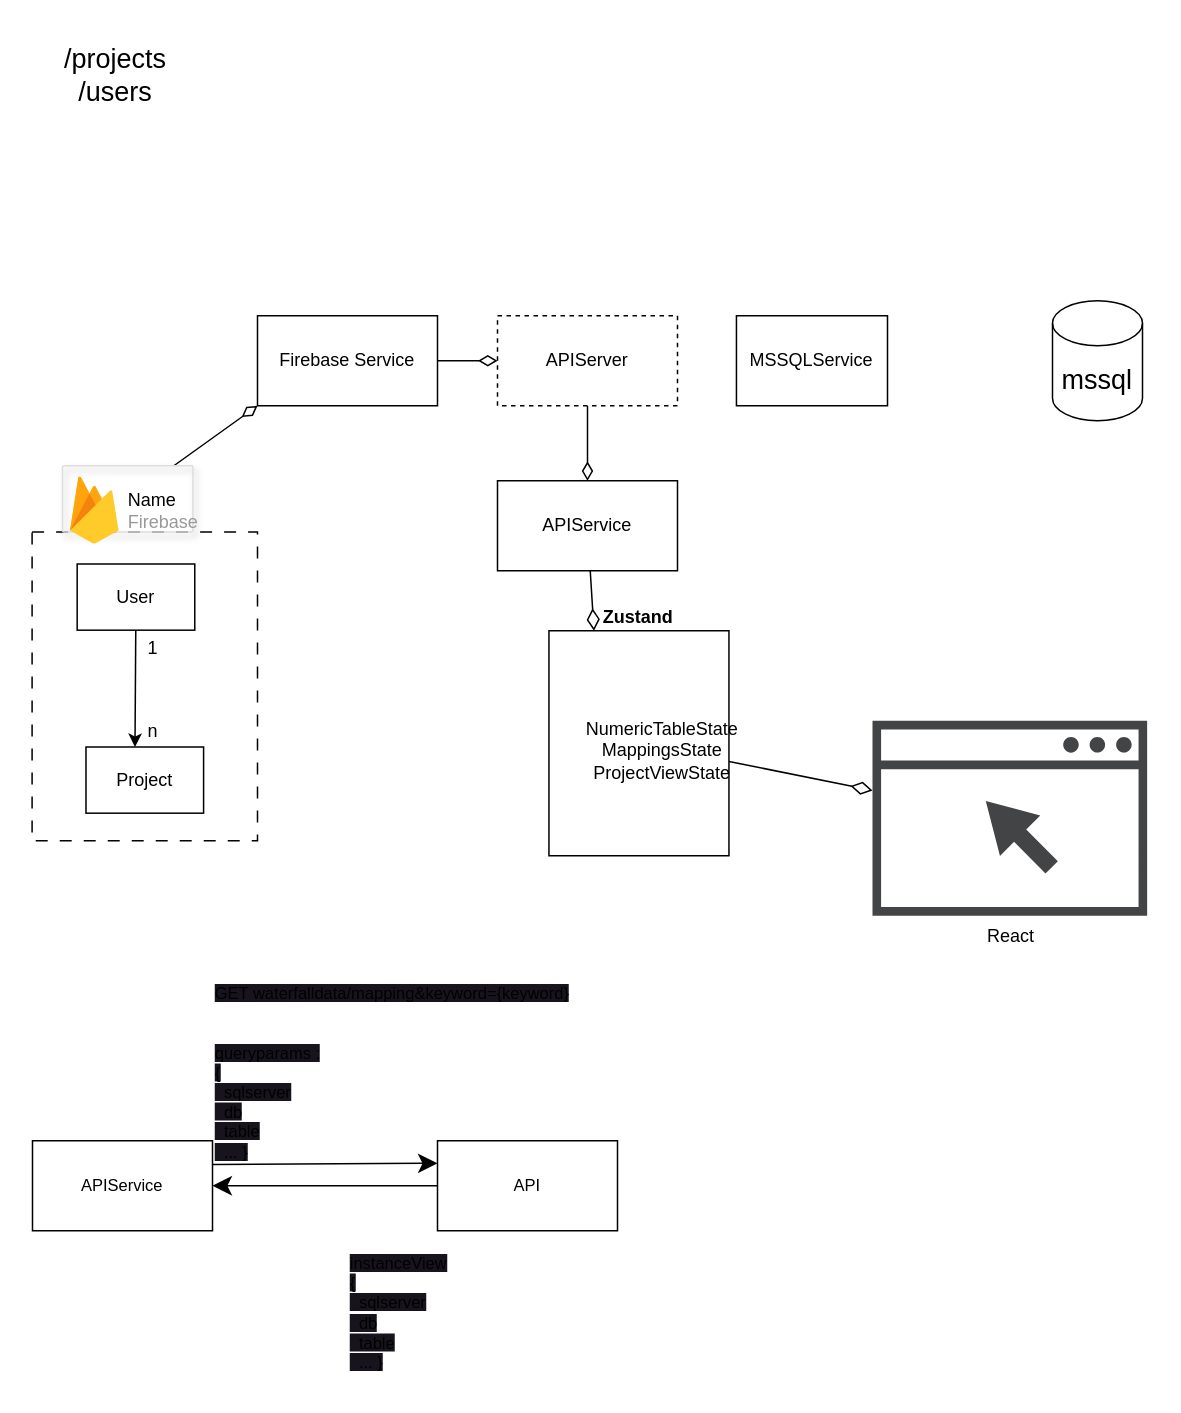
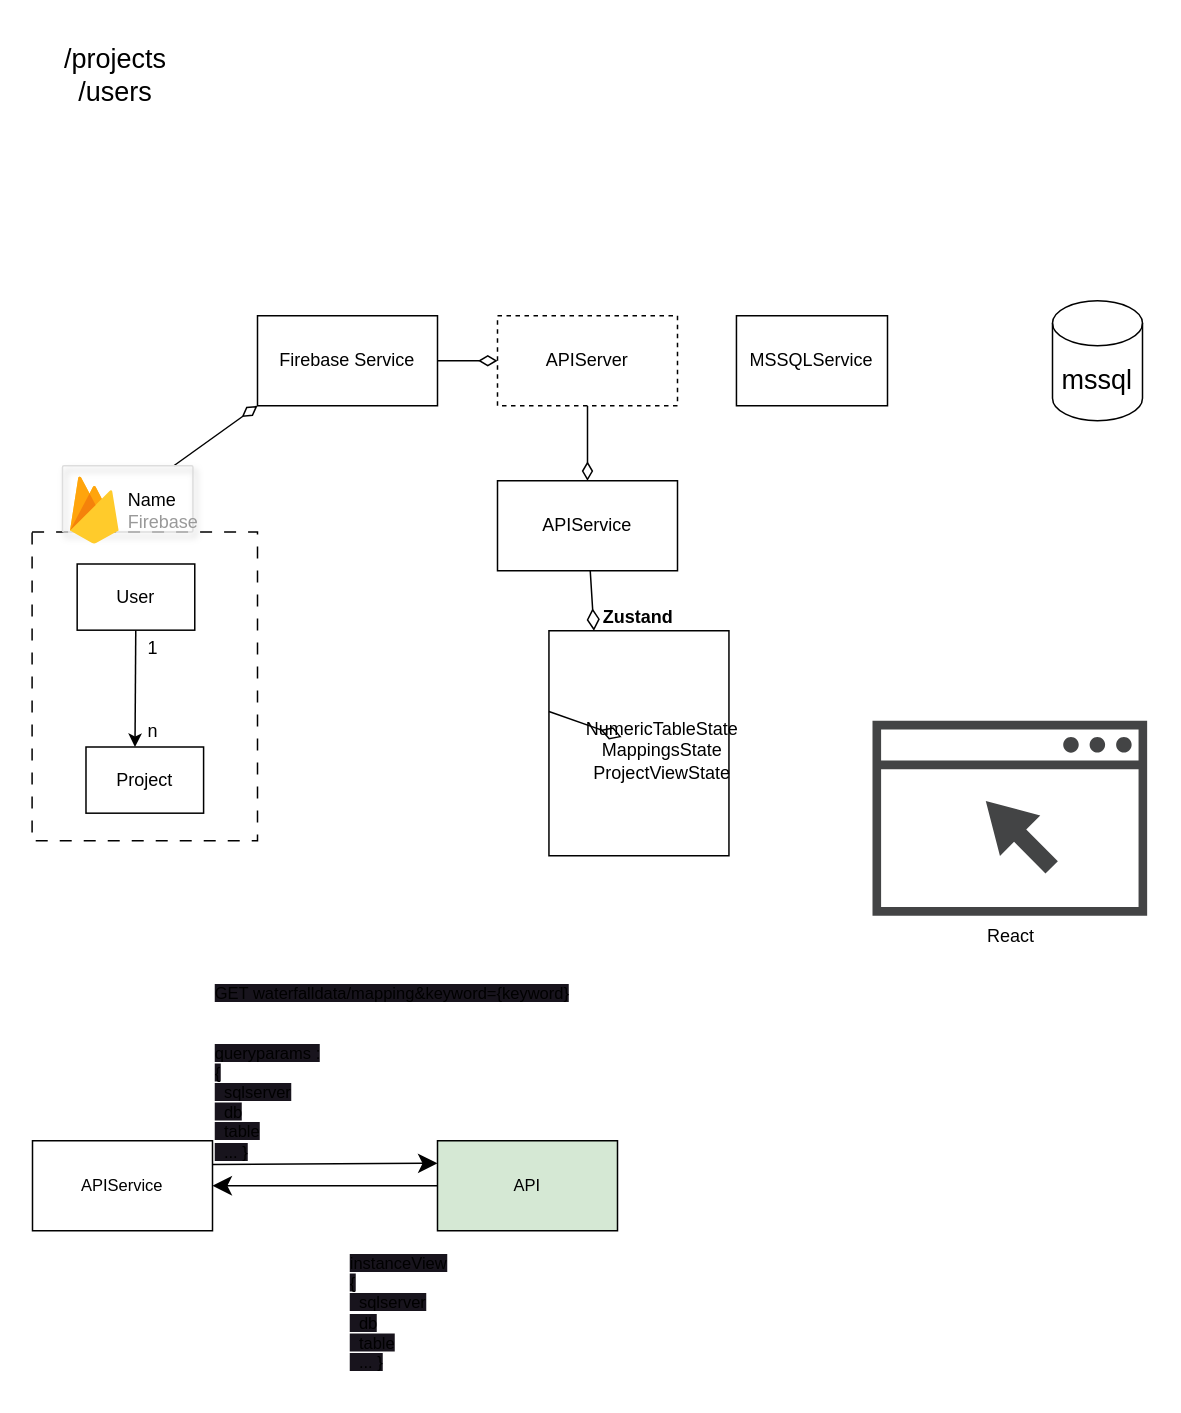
  <mxCell id="0" />
  <mxCell id="1" parent="0" />
  <mxCell id="2" value="/projects&lt;br style=&quot;font-size: 18px;&quot;&gt;/users" style="text;html=1;align=center;verticalAlign=middle;resizable=0;points=[];autosize=1;strokeColor=none;fillColor=none;fontSize=18;fontFamily=Helvetica;fontColor=default;" parent="1" vertex="1"><mxGeometry x="31" y="20" width="90" height="60" as="geometry" /></mxCell>
  <mxCell id="3" value="mssql" style="shape=cylinder3;whiteSpace=wrap;html=1;boundedLbl=1;backgroundOutline=1;size=15;strokeColor=default;fontFamily=Helvetica;fontSize=18;fontColor=default;fillColor=none;" parent="1" vertex="1"><mxGeometry x="701" y="200" width="60" height="80" as="geometry" /></mxCell>
  <mxCell id="4" value="NumericTableState&lt;br&gt;MappingsState&lt;br&gt;ProjectViewState" style="ellipse;whiteSpace=wrap;html=1;strokeColor=none;fontFamily=Helvetica;fontSize=12;fontColor=default;fillColor=none;" parent="1" vertex="1"><mxGeometry x="376" y="490" width="130" height="20" as="geometry" /></mxCell>
- <mxCell id="5" style="edgeStyle=none;html=1;fontFamily=Helvetica;fontSize=12;fontColor=default;endArrow=diamondThin;endFill=0;startSize=12;endSize=12;" parent="1" source="6" target="10" edge="1"><mxGeometry relative="1" as="geometry" /></mxCell>
+ <mxCell id="5" style="edgeStyle=none;html=1;fontFamily=Helvetica;fontSize=12;fontColor=default;endArrow=diamondThin;endFill=0;startSize=12;endSize=12;" parent="1" source="6" target="4" edge="1"><mxGeometry relative="1" as="geometry" /></mxCell>
  <mxCell id="6" value="&lt;b&gt;Zustand&lt;/b&gt;" style="whiteSpace=wrap;html=1;strokeColor=default;fontFamily=Helvetica;fontSize=12;fontColor=default;fillColor=none;labelPosition=center;verticalLabelPosition=top;align=center;verticalAlign=bottom;" parent="1" vertex="1"><mxGeometry x="365.3" y="420" width="120" height="150" as="geometry" /></mxCell>
  <mxCell id="7" style="edgeStyle=none;html=1;entryX=0.25;entryY=0;entryDx=0;entryDy=0;fontFamily=Helvetica;fontSize=12;fontColor=default;endArrow=diamondThin;endFill=0;endSize=12;startSize=12;" parent="1" source="8" target="6" edge="1"><mxGeometry relative="1" as="geometry" /></mxCell>
  <mxCell id="8" value="APIService" style="whiteSpace=wrap;html=1;strokeColor=default;fontFamily=Helvetica;fontSize=12;fontColor=default;fillColor=none;" parent="1" vertex="1"><mxGeometry x="331" y="320" width="120" height="60" as="geometry" /></mxCell>
  <mxCell id="9" value="MSSQLService" style="whiteSpace=wrap;html=1;strokeColor=default;fontFamily=Helvetica;fontSize=12;fontColor=default;fillColor=none;" parent="1" vertex="1"><mxGeometry x="490.3" y="210" width="100.7" height="60" as="geometry" /></mxCell>
  <mxCell id="10" value="React" style="sketch=0;pointerEvents=1;shadow=0;dashed=0;html=1;strokeColor=none;fillColor=#434445;aspect=fixed;labelPosition=center;verticalLabelPosition=bottom;verticalAlign=top;align=center;outlineConnect=0;shape=mxgraph.vvd.web_browser;fontFamily=Helvetica;fontSize=12;fontColor=default;" parent="1" vertex="1"><mxGeometry x="581" y="480" width="183.1" height="130" as="geometry" /></mxCell>
  <mxCell id="11" value="" style="group" parent="1" vertex="1" connectable="0"><mxGeometry x="50.13" y="372.5" width="120.87" height="187.5" as="geometry" /></mxCell>
  <mxCell id="12" style="edgeStyle=none;html=1;" parent="11" source="13" edge="1"><mxGeometry relative="1" as="geometry"><mxPoint x="39.201" y="125.0" as="targetPoint" /></mxGeometry></mxCell>
  <mxCell id="13" value="User" style="whiteSpace=wrap;html=1;" parent="11" vertex="1"><mxGeometry x="0.653" y="3" width="78.402" height="44.118" as="geometry" /></mxCell>
  <mxCell id="14" value="Project" style="whiteSpace=wrap;html=1;" parent="11" vertex="1"><mxGeometry x="6.534" y="125.0" width="78.402" height="44.118" as="geometry" /></mxCell>
  <mxCell id="15" value="n" style="text;html=1;align=center;verticalAlign=middle;resizable=0;points=[];autosize=1;strokeColor=none;fillColor=none;" parent="11" vertex="1"><mxGeometry x="35.934" y="99.265" width="30" height="30" as="geometry" /></mxCell>
  <mxCell id="16" value="1" style="text;html=1;align=center;verticalAlign=middle;resizable=0;points=[];autosize=1;strokeColor=none;fillColor=none;" parent="11" vertex="1"><mxGeometry x="35.934" y="44.118" width="30" height="30" as="geometry" /></mxCell>
  <mxCell id="17" value="" style="whiteSpace=wrap;html=1;dashed=1;dashPattern=8 8;fillColor=none;labelPosition=center;verticalLabelPosition=top;align=center;verticalAlign=bottom;" parent="11" vertex="1"><mxGeometry x="-29.401" y="-18.382" width="150.271" height="205.882" as="geometry" /></mxCell>
  <mxCell id="18" style="edgeStyle=none;html=1;entryX=0;entryY=1;entryDx=0;entryDy=0;endArrow=diamondThin;endFill=0;endSize=10;" parent="1" source="19" target="24" edge="1"><mxGeometry relative="1" as="geometry" /></mxCell>
  <mxCell id="19" value="" style="strokeColor=#dddddd;shadow=1;strokeWidth=1;rounded=1;absoluteArcSize=1;arcSize=2;fontFamily=Helvetica;fontSize=18;fontColor=default;fillColor=none;html=1;" parent="1" vertex="1"><mxGeometry x="41" y="310" width="86.96" height="44.12" as="geometry" /></mxCell>
  <mxCell id="20" value="&lt;font color=&quot;#000000&quot;&gt;Name&lt;/font&gt;&lt;br&gt;Firebase" style="sketch=0;dashed=0;connectable=0;html=1;fillColor=#5184F3;strokeColor=none;shape=mxgraph.gcp2.firebase;part=1;labelPosition=right;verticalLabelPosition=middle;align=left;verticalAlign=middle;spacingLeft=5;fontColor=#999999;fontSize=12;fontFamily=Helvetica;" parent="19" vertex="1"><mxGeometry width="32.4" height="45" relative="1" as="geometry"><mxPoint x="5" y="7" as="offset" /></mxGeometry></mxCell>
  <mxCell id="21" style="edgeStyle=none;html=1;entryX=0.5;entryY=0;entryDx=0;entryDy=0;endArrow=diamondThin;endFill=0;endSize=10;" parent="1" source="22" target="8" edge="1"><mxGeometry relative="1" as="geometry" /></mxCell>
  <mxCell id="22" value="APIServer" style="whiteSpace=wrap;html=1;dashed=1;" parent="1" vertex="1"><mxGeometry x="331" y="210" width="120" height="60" as="geometry" /></mxCell>
  <mxCell id="23" style="edgeStyle=none;shape=connector;rounded=1;html=1;entryX=0;entryY=0.5;entryDx=0;entryDy=0;labelBackgroundColor=default;strokeColor=default;strokeWidth=1;fontFamily=Helvetica;fontSize=11;fontColor=default;endArrow=diamondThin;endFill=0;endSize=10;" edge="1" parent="1" source="24" target="22"><mxGeometry relative="1" as="geometry" /></mxCell>
  <mxCell id="24" value="Firebase Service" style="whiteSpace=wrap;html=1;strokeColor=default;fontFamily=Helvetica;fontSize=12;fontColor=default;fillColor=none;" parent="1" vertex="1"><mxGeometry x="171" y="210" width="120" height="60" as="geometry" /></mxCell>
  <mxCell id="25" style="edgeStyle=none;shape=connector;rounded=1;html=1;entryX=0;entryY=0.25;entryDx=0;entryDy=0;labelBackgroundColor=default;strokeColor=default;strokeWidth=1;fontFamily=Helvetica;fontSize=11;fontColor=default;startArrow=none;startFill=0;endArrow=classic;endFill=1;startSize=10;endSize=10;exitX=0;exitY=0.968;exitDx=0;exitDy=0;exitPerimeter=0;" edge="1" parent="1" source="29" target="28"><mxGeometry relative="1" as="geometry" /></mxCell>
  <mxCell id="26" value="APIService" style="whiteSpace=wrap;html=1;fontFamily=Helvetica;fontSize=11;fontColor=default;" vertex="1" parent="1"><mxGeometry x="21" y="760" width="120" height="60" as="geometry" /></mxCell>
  <mxCell id="27" style="edgeStyle=none;shape=connector;rounded=1;html=1;entryX=1;entryY=0.5;entryDx=0;entryDy=0;labelBackgroundColor=default;strokeColor=default;strokeWidth=1;fontFamily=Helvetica;fontSize=11;fontColor=default;startArrow=none;startFill=0;endArrow=classic;endFill=1;startSize=10;endSize=10;" edge="1" parent="1" source="28" target="26"><mxGeometry relative="1" as="geometry" /></mxCell>
- <mxCell id="28" value="API" style="whiteSpace=wrap;html=1;fontFamily=Helvetica;fontSize=11;fontColor=default;" vertex="1" parent="1"><mxGeometry x="291" y="760" width="120" height="60" as="geometry" /></mxCell>
+ <mxCell id="28" value="API" style="whiteSpace=wrap;html=1;fontFamily=Helvetica;fontSize=11;fontColor=default;fillColor=#d5e8d4;" vertex="1" parent="1"><mxGeometry x="291" y="760" width="120" height="60" as="geometry" /></mxCell>
  <mxCell id="29" value="&lt;span style=&quot;background-color: rgb(24, 20, 29);&quot;&gt;GET waterfalldata/mapping&amp;amp;keyword={keyword}&lt;br&gt;&lt;br&gt;&lt;/span&gt;&lt;br style=&quot;&quot;&gt;&lt;span style=&quot;background-color: rgb(24, 20, 29);&quot;&gt;queryparams :&lt;br&gt;{&lt;/span&gt;&lt;br style=&quot;&quot;&gt;&lt;span style=&quot;background-color: rgb(24, 20, 29);&quot;&gt;&amp;nbsp; sqlserver&lt;/span&gt;&lt;br style=&quot;&quot;&gt;&lt;span style=&quot;background-color: rgb(24, 20, 29);&quot;&gt;&amp;nbsp; db&lt;/span&gt;&lt;br style=&quot;&quot;&gt;&lt;span style=&quot;background-color: rgb(24, 20, 29);&quot;&gt;&amp;nbsp; table&lt;/span&gt;&lt;br style=&quot;&quot;&gt;&lt;span style=&quot;background-color: rgb(24, 20, 29);&quot;&gt;&amp;nbsp; ... }&lt;/span&gt;" style="text;html=1;align=left;verticalAlign=middle;resizable=0;points=[];autosize=1;strokeColor=none;fillColor=none;fontSize=11;fontFamily=Helvetica;fontColor=default;" vertex="1" parent="1"><mxGeometry x="141" y="650" width="260" height="130" as="geometry" /></mxCell>
  <mxCell id="30" value="&lt;span style=&quot;background-color: rgb(24, 20, 29);&quot;&gt;instanceView&lt;/span&gt;&lt;br style=&quot;&quot;&gt;&lt;span style=&quot;background-color: rgb(24, 20, 29);&quot;&gt;{&lt;/span&gt;&lt;br style=&quot;&quot;&gt;&lt;span style=&quot;background-color: rgb(24, 20, 29);&quot;&gt;&amp;nbsp; sqlserver&lt;/span&gt;&lt;br style=&quot;&quot;&gt;&lt;span style=&quot;background-color: rgb(24, 20, 29);&quot;&gt;&amp;nbsp; db&lt;/span&gt;&lt;br style=&quot;&quot;&gt;&lt;span style=&quot;background-color: rgb(24, 20, 29);&quot;&gt;&amp;nbsp; table&lt;/span&gt;&lt;br style=&quot;&quot;&gt;&lt;span style=&quot;background-color: rgb(24, 20, 29);&quot;&gt;&amp;nbsp; ... }&lt;/span&gt;" style="text;html=1;align=left;verticalAlign=middle;resizable=0;points=[];autosize=1;strokeColor=none;fillColor=none;fontSize=11;fontFamily=Helvetica;fontColor=default;" vertex="1" parent="1"><mxGeometry x="231" y="830" width="90" height="90" as="geometry" /></mxCell>
